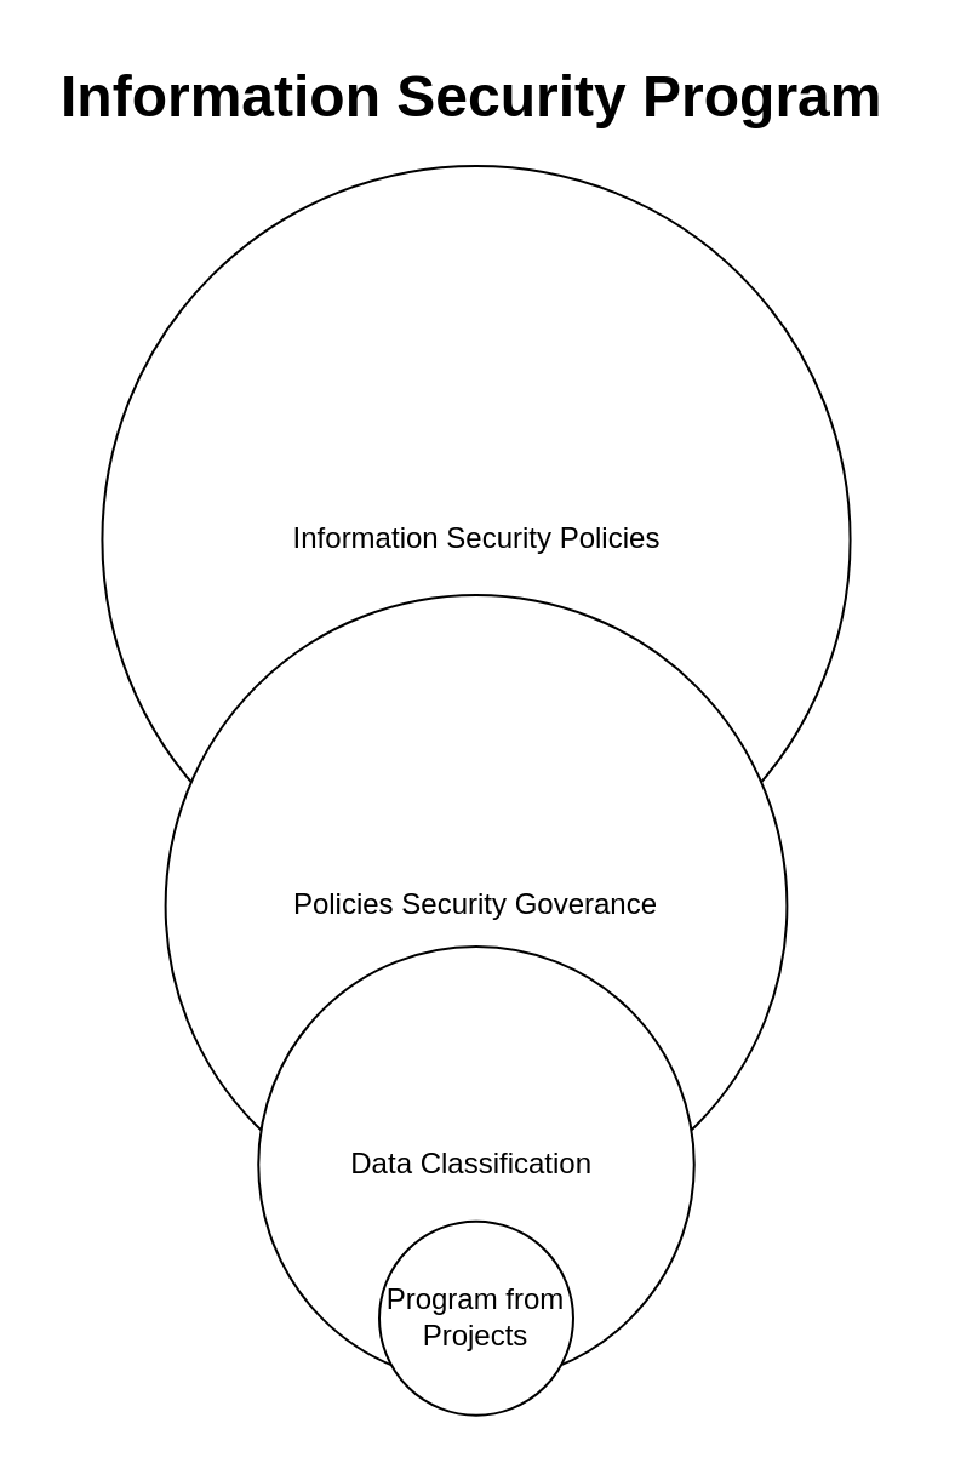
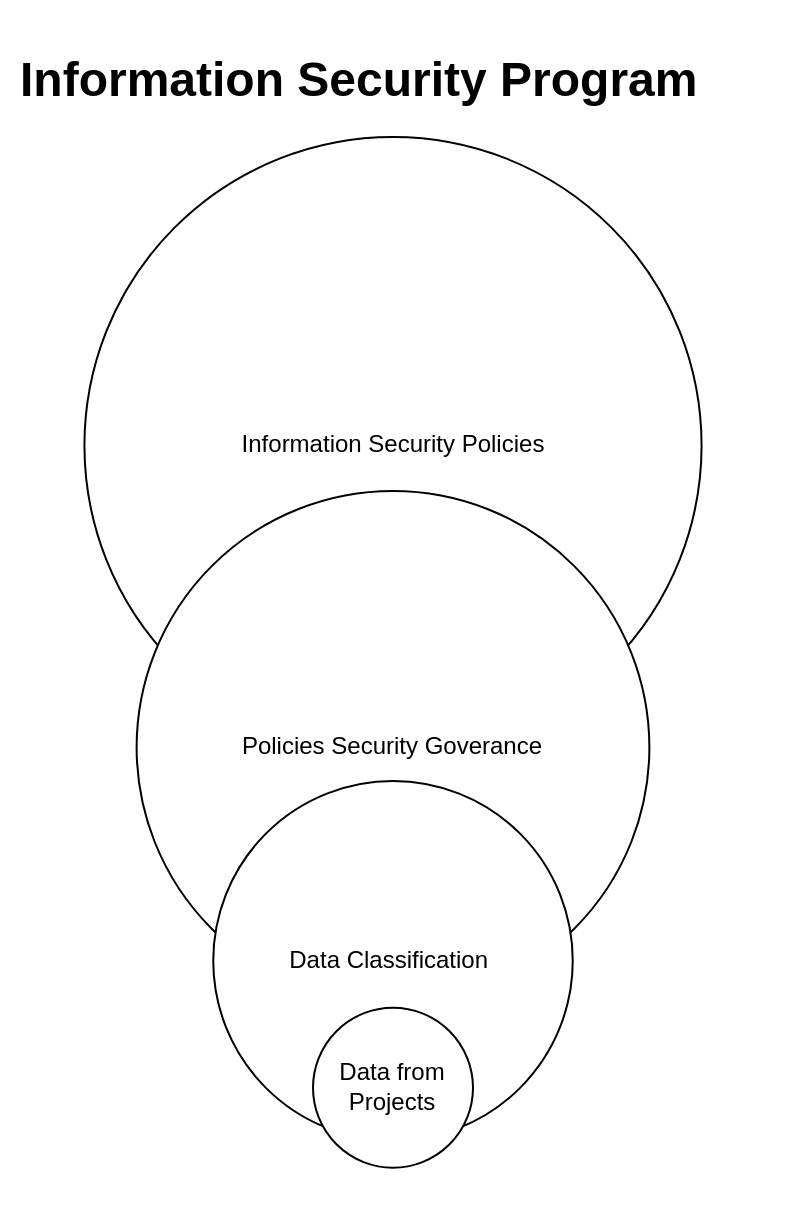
  <mxCell id="0" />
  <mxCell id="1" parent="0" />
  <mxCell id="2" value="Information Security Policies" style="ellipse;whiteSpace=wrap;html=1;aspect=fixed;align=center;" vertex="1" parent="1"><mxGeometry x="41.72" y="68" width="308.57" height="308.57" as="geometry" /></mxCell>
  <mxCell id="3" value="Policies Security Goverance" style="ellipse;whiteSpace=wrap;html=1;aspect=fixed;align=center;" vertex="1" parent="1"><mxGeometry x="67.81" y="245" width="256.38" height="256.38" as="geometry" /></mxCell>
  <mxCell id="4" value="&lt;div style=&quot;text-align: justify&quot;&gt;&lt;span&gt;Data Classification&amp;nbsp;&lt;/span&gt;&lt;/div&gt;" style="ellipse;aspect=fixed;align=center;whiteSpace=wrap;html=1;" vertex="1" parent="1"><mxGeometry x="106.13" y="390" width="179.75" height="179.75" as="geometry" /></mxCell>
- <mxCell id="5" value="&lt;h1&gt;&lt;font color=&quot;#000000&quot;&gt;Information Security Program&lt;/font&gt;&lt;/h1&gt;" style="text;html=1;strokeColor=none;fillColor=none;spacing=5;spacingTop=-20;whiteSpace=wrap;overflow=hidden;rounded=0;" parent="1" vertex="1"><mxGeometry x="20" y="20" width="352" height="35" as="geometry" /></mxCell>
- <mxCell id="6" value="Program from Projects" style="ellipse;whiteSpace=wrap;html=1;aspect=fixed;" vertex="1" parent="1"><mxGeometry x="156" y="503.38" width="80" height="80" as="geometry" /></mxCell>
+ <mxCell id="5" value="&lt;h1&gt;&lt;font color=&quot;#000000&quot;&gt;Information Security Program&lt;/font&gt;&lt;/h1&gt;" style="text;html=1;strokeColor=none;fillColor=none;spacing=5;spacingTop=-20;whiteSpace=wrap;overflow=hidden;rounded=0;" parent="1" vertex="1"><mxGeometry x="5" y="20" width="352" height="35" as="geometry" /></mxCell>
+ <mxCell id="6" value="Data from Projects" style="ellipse;whiteSpace=wrap;html=1;aspect=fixed;" vertex="1" parent="1"><mxGeometry x="156" y="503.38" width="80" height="80" as="geometry" /></mxCell>
